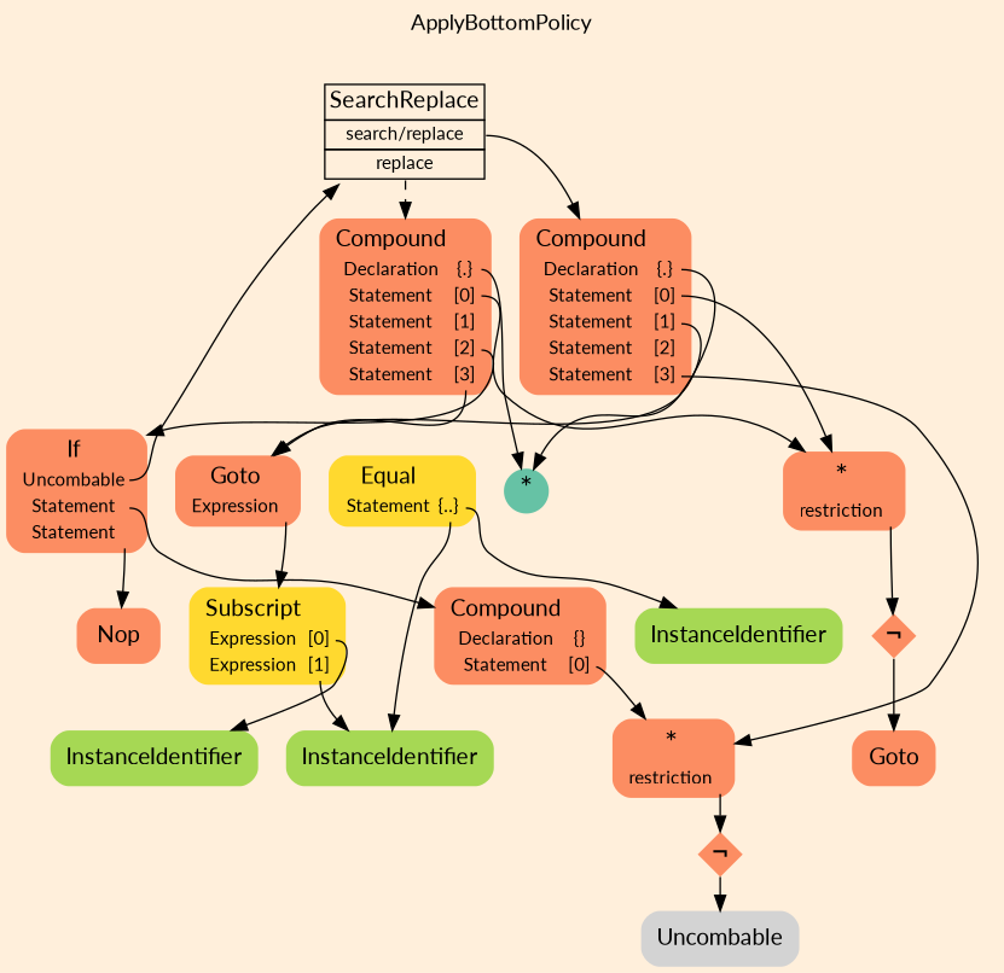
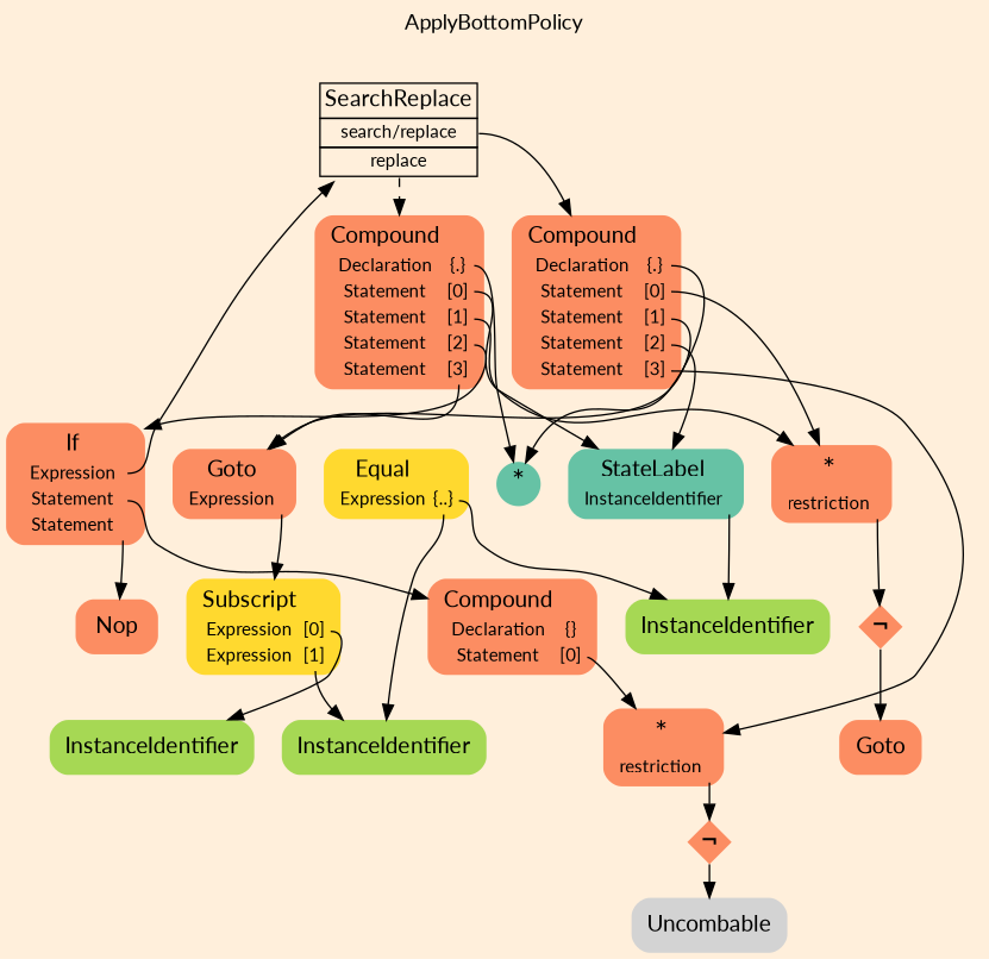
  digraph {
    bgcolor=antiquewhite1
    color=black
    fontcolor=black
    fontname=Lato
    label=ApplyBottomPolicy
    labelloc=t
    rankdir=TB
    ranksep=0.3
    node [fillcolor="/set28/2" fontcolor=black fontname=Lato fontsize=12 shape=plaintext style="rounded,filled"]
    edge [color=black fontcolor=black fontname=Lato tailport=port0]
    n1 [color=black fillcolor=antiquewhite1 label=<<TABLE BORDER="0" CELLBORDER="1" CELLSPACING="0">      <TR><TD><FONT POINT-SIZE="15" COLOR="black">SearchReplace</FONT></TD></TR>      <TR><TD PORT="port0"><FONT POINT-SIZE="12" COLOR="black">search/replace</FONT></TD></TR>      <TR><TD PORT="port1"><FONT POINT-SIZE="12" COLOR="black">replace</FONT></TD></TR>     </TABLE>> style=filled]
    n2 [label=<<TABLE BORDER="0" CELLBORDER="0" CELLSPACING="0">      <TR><TD><FONT POINT-SIZE="15" COLOR="black">Compound</FONT></TD></TR>      <TR><TD><FONT POINT-SIZE="12" COLOR="black">Declaration</FONT></TD><TD PORT="port0"><FONT POINT-SIZE="12" COLOR="black">{.}</FONT></TD></TR>      <TR><TD><FONT POINT-SIZE="12" COLOR="black">Statement</FONT></TD><TD PORT="port1"><FONT POINT-SIZE="12" COLOR="black">[0]</FONT></TD></TR>      <TR><TD><FONT POINT-SIZE="12" COLOR="black">Statement</FONT></TD><TD PORT="port2"><FONT POINT-SIZE="12" COLOR="black">[1]</FONT></TD></TR>      <TR><TD><FONT POINT-SIZE="12" COLOR="black">Statement</FONT></TD><TD PORT="port3"><FONT POINT-SIZE="12" COLOR="black">[2]</FONT></TD></TR>      <TR><TD><FONT POINT-SIZE="12" COLOR="black">Statement</FONT></TD><TD PORT="port4"><FONT POINT-SIZE="12" COLOR="black">[3]</FONT></TD></TR>     </TABLE>>]
    n3 [label=<<TABLE BORDER="0" CELLBORDER="0" CELLSPACING="0">      <TR><TD><FONT POINT-SIZE="15" COLOR="black">Compound</FONT></TD></TR>      <TR><TD><FONT POINT-SIZE="12" COLOR="black">Declaration</FONT></TD><TD PORT="port0"><FONT POINT-SIZE="12" COLOR="black">{.}</FONT></TD></TR>      <TR><TD><FONT POINT-SIZE="12" COLOR="black">Statement</FONT></TD><TD PORT="port1"><FONT POINT-SIZE="12" COLOR="black">[0]</FONT></TD></TR>      <TR><TD><FONT POINT-SIZE="12" COLOR="black">Statement</FONT></TD><TD PORT="port2"><FONT POINT-SIZE="12" COLOR="black">[1]</FONT></TD></TR>      <TR><TD><FONT POINT-SIZE="12" COLOR="black">Statement</FONT></TD><TD PORT="port3"><FONT POINT-SIZE="12" COLOR="black">[2]</FONT></TD></TR>      <TR><TD><FONT POINT-SIZE="12" COLOR="black">Statement</FONT></TD><TD PORT="port4"><FONT POINT-SIZE="12" COLOR="black">[3]</FONT></TD></TR>     </TABLE>>]
    n4 [fillcolor="/set28/1" fixedsize=true height=0.4 label=<<FONT POINT-SIZE="20" COLOR="black">*</FONT>> penwidth=0.0 shape=circle style=filled width=0.4]
    n5 [label=<<TABLE BORDER="0" CELLBORDER="0" CELLSPACING="0">      <TR><TD><FONT POINT-SIZE="20" COLOR="black">*</FONT></TD></TR>      <TR><TD><FONT POINT-SIZE="12" COLOR="black">restriction</FONT></TD><TD PORT="port0"></TD></TR>     </TABLE>>]
    n6 [label=<<TABLE BORDER="0" CELLBORDER="0" CELLSPACING="0">      <TR><TD><FONT POINT-SIZE="15" COLOR="black">Goto</FONT></TD></TR>      <TR><TD><FONT POINT-SIZE="12" COLOR="black">Expression</FONT></TD><TD PORT="port0"></TD></TR>     </TABLE>>]
+   n7 [fillcolor="/set28/1" label=<<TABLE BORDER="0" CELLBORDER="0" CELLSPACING="0">      <TR><TD><FONT POINT-SIZE="15" COLOR="black">StateLabel</FONT></TD></TR>      <TR><TD><FONT POINT-SIZE="12" COLOR="black">InstanceIdentifier</FONT></TD><TD PORT="port0"></TD></TR>     </TABLE>>]
    n8 [label=<<TABLE BORDER="0" CELLBORDER="0" CELLSPACING="0">      <TR><TD><FONT POINT-SIZE="20" COLOR="black">*</FONT></TD></TR>      <TR><TD><FONT POINT-SIZE="12" COLOR="black">restriction</FONT></TD><TD PORT="port0"></TD></TR>     </TABLE>>]
-   n9 [label=<<TABLE BORDER="0" CELLBORDER="0" CELLSPACING="0">      <TR><TD><FONT POINT-SIZE="15" COLOR="black">If</FONT></TD></TR>      <TR><TD><FONT POINT-SIZE="12" COLOR="black">Uncombable</FONT></TD><TD PORT="port0"></TD></TR>      <TR><TD><FONT POINT-SIZE="12" COLOR="black">Statement</FONT></TD><TD PORT="port1"></TD></TR>      <TR><TD><FONT POINT-SIZE="12" COLOR="black">Statement</FONT></TD><TD PORT="port2"></TD></TR>     </TABLE>>]
+   n9 [label=<<TABLE BORDER="0" CELLBORDER="0" CELLSPACING="0">      <TR><TD><FONT POINT-SIZE="15" COLOR="black">If</FONT></TD></TR>      <TR><TD><FONT POINT-SIZE="12" COLOR="black">Expression</FONT></TD><TD PORT="port0"></TD></TR>      <TR><TD><FONT POINT-SIZE="12" COLOR="black">Statement</FONT></TD><TD PORT="port1"></TD></TR>      <TR><TD><FONT POINT-SIZE="12" COLOR="black">Statement</FONT></TD><TD PORT="port2"></TD></TR>     </TABLE>>]
    n10 [fixedsize=true height=0.4 label=<<FONT POINT-SIZE="20" COLOR="black">¬</FONT>> penwidth=0.0 shape=diamond style=filled width=0.4]
    n11 [fillcolor="/set28/6" label=<<TABLE BORDER="0" CELLBORDER="0" CELLSPACING="0">      <TR><TD><FONT POINT-SIZE="15" COLOR="black">Subscript</FONT></TD></TR>      <TR><TD><FONT POINT-SIZE="12" COLOR="black">Expression</FONT></TD><TD PORT="port0"><FONT POINT-SIZE="12" COLOR="black">[0]</FONT></TD></TR>      <TR><TD><FONT POINT-SIZE="12" COLOR="black">Expression</FONT></TD><TD PORT="port1"><FONT POINT-SIZE="12" COLOR="black">[1]</FONT></TD></TR>     </TABLE>>]
    n12 [fillcolor="/set28/5" label=<<TABLE BORDER="0" CELLBORDER="0" CELLSPACING="0">      <TR><TD><FONT POINT-SIZE="15" COLOR="black">InstanceIdentifier</FONT></TD></TR>     </TABLE>>]
    n13 [fixedsize=true height=0.4 label=<<FONT POINT-SIZE="20" COLOR="black">¬</FONT>> penwidth=0.0 shape=diamond style=filled width=0.4]
    n14 [label=<<TABLE BORDER="0" CELLBORDER="0" CELLSPACING="0">      <TR><TD><FONT POINT-SIZE="15" COLOR="black">Goto</FONT></TD></TR>     </TABLE>>]
    n15 [fillcolor="/set28/5" label=<<TABLE BORDER="0" CELLBORDER="0" CELLSPACING="0">      <TR><TD><FONT POINT-SIZE="15" COLOR="black">InstanceIdentifier</FONT></TD></TR>     </TABLE>>]
    n16 [fillcolor="/set28/5" label=<<TABLE BORDER="0" CELLBORDER="0" CELLSPACING="0">      <TR><TD><FONT POINT-SIZE="15" COLOR="black">InstanceIdentifier</FONT></TD></TR>     </TABLE>>]
    n17 [label=<<TABLE BORDER="0" CELLBORDER="0" CELLSPACING="0">      <TR><TD><FONT POINT-SIZE="15" COLOR="black">Uncombable</FONT></TD></TR>     </TABLE>> fillcolor=""]
    n18 [label=<<TABLE BORDER="0" CELLBORDER="0" CELLSPACING="0">      <TR><TD><FONT POINT-SIZE="15" COLOR="black">Compound</FONT></TD></TR>      <TR><TD><FONT POINT-SIZE="12" COLOR="black">Declaration</FONT></TD><TD PORT="port0"><FONT POINT-SIZE="12" COLOR="black">{}</FONT></TD></TR>      <TR><TD><FONT POINT-SIZE="12" COLOR="black">Statement</FONT></TD><TD PORT="port1"><FONT POINT-SIZE="12" COLOR="black">[0]</FONT></TD></TR>     </TABLE>>]
    n19 [label=<<TABLE BORDER="0" CELLBORDER="0" CELLSPACING="0">      <TR><TD><FONT POINT-SIZE="15" COLOR="black">Nop</FONT></TD></TR>     </TABLE>>]
-   n20 [fillcolor="/set28/6" label=<<TABLE BORDER="0" CELLBORDER="0" CELLSPACING="0">      <TR><TD><FONT POINT-SIZE="15" COLOR="black">Equal</FONT></TD></TR>      <TR><TD><FONT POINT-SIZE="12" COLOR="black">Statement</FONT></TD><TD PORT="port0"><FONT POINT-SIZE="12" COLOR="black">{..}</FONT></TD></TR>     </TABLE>>]
+   n20 [fillcolor="/set28/6" label=<<TABLE BORDER="0" CELLBORDER="0" CELLSPACING="0">      <TR><TD><FONT POINT-SIZE="15" COLOR="black">Equal</FONT></TD></TR>      <TR><TD><FONT POINT-SIZE="12" COLOR="black">Expression</FONT></TD><TD PORT="port0"><FONT POINT-SIZE="12" COLOR="black">{..}</FONT></TD></TR>     </TABLE>>]
    n1 -> n2
    n1 -> n3 [style=dashed tailport=port1]
    n2 -> n4
    n2 -> n5 [tailport=port1]
    n2 -> n6 [tailport=port2]
+   n2 -> n7 [tailport=port3]
    n2 -> n8 [tailport=port4]
    n3 -> n4
    n3 -> n5 [tailport=port1]
    n3 -> n6 [tailport=port4]
+   n3 -> n7 [tailport=port2]
    n3 -> n9 [tailport=port3]
    n5 -> n10
    n6 -> n11
+   n7 -> n12
    n8 -> n13
    n9 -> n1
    n9 -> n18 [tailport=port1]
    n9 -> n19 [tailport=port2]
    n10 -> n14
    n11 -> n15
    n11 -> n16 [tailport=port1]
    n13 -> n17
    n18 -> n8 [tailport=port1]
    n20 -> n12
    n20 -> n16
  }
